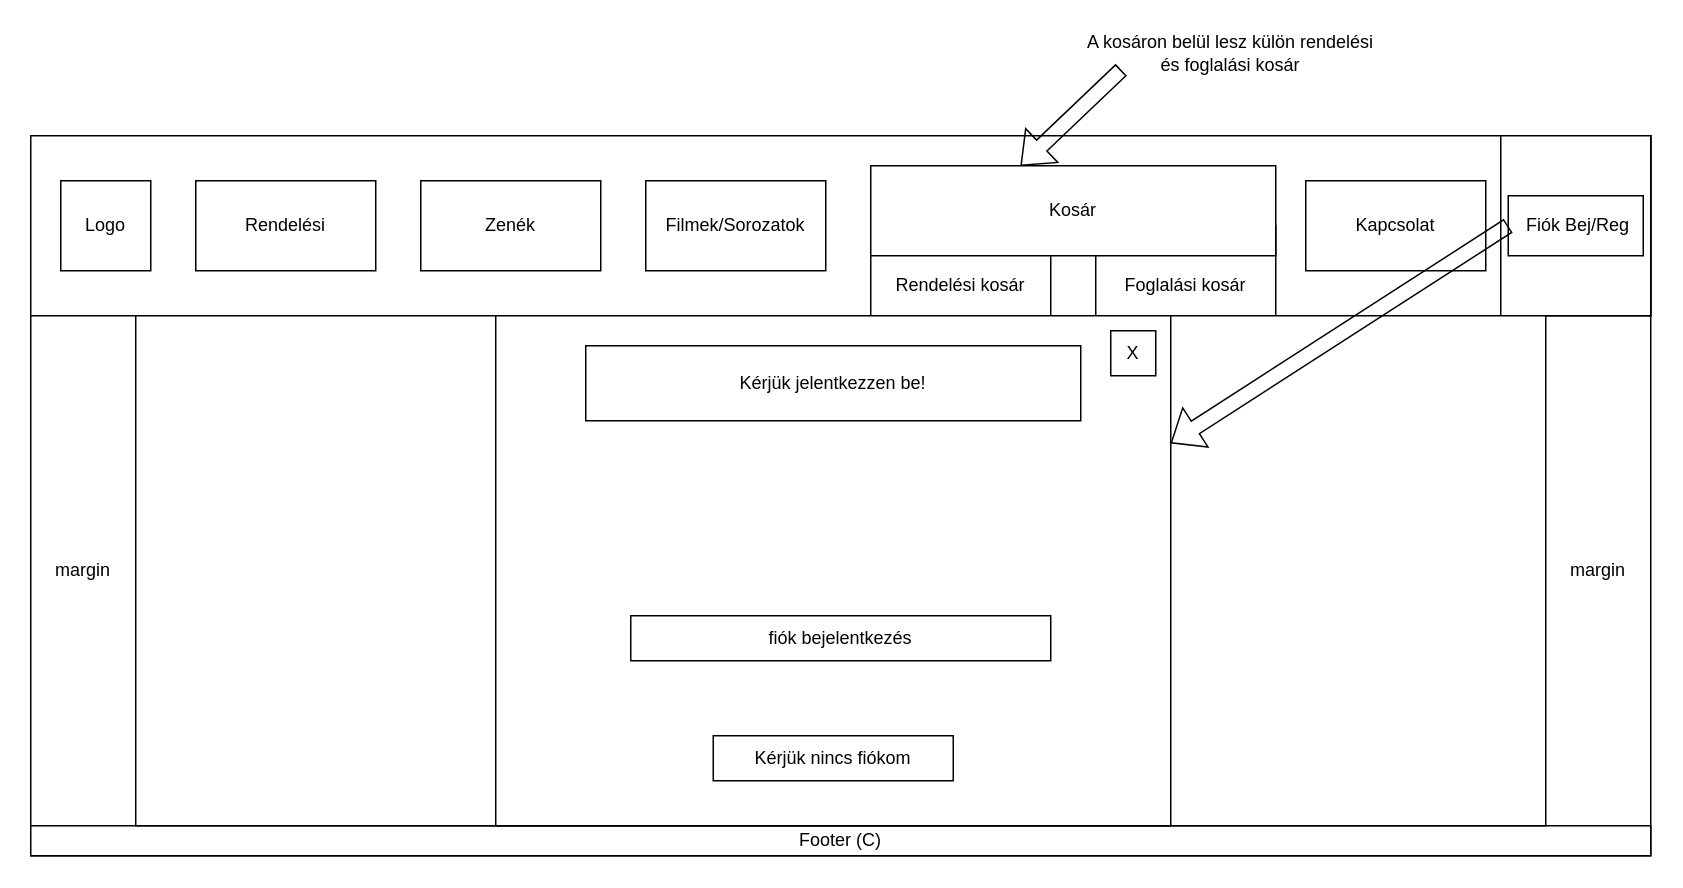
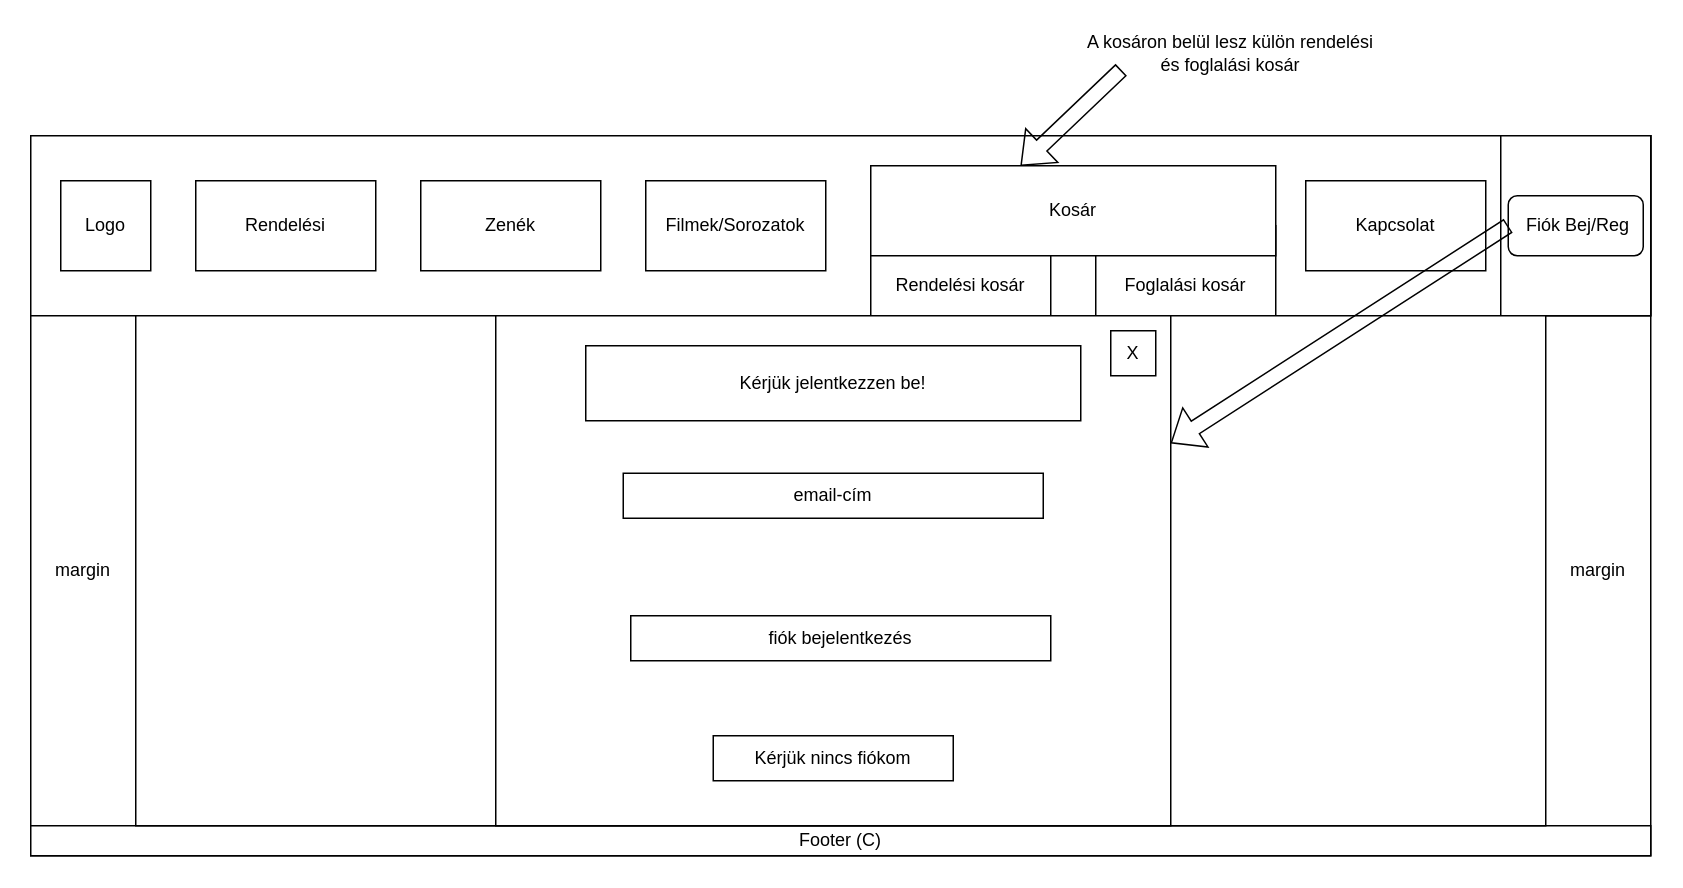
  <mxCell id="0" />
  <mxCell id="1" parent="0" />
  <mxCell id="2" value="" style="rounded=0;whiteSpace=wrap;html=1;" vertex="1" parent="1"><mxGeometry x="20" y="90" width="1080" height="480" as="geometry" /></mxCell>
  <mxCell id="3" value="" style="rounded=0;whiteSpace=wrap;html=1;" vertex="1" parent="1"><mxGeometry x="20" y="90" width="1080" height="120" as="geometry" /></mxCell>
  <mxCell id="4" style="edgeStyle=orthogonalEdgeStyle;rounded=0;orthogonalLoop=1;jettySize=auto;html=1;exitX=0.5;exitY=0;exitDx=0;exitDy=0;" edge="1" parent="1" source="5"><mxGeometry relative="1" as="geometry"><mxPoint x="560" y="550" as="targetPoint" /></mxGeometry></mxCell>
  <mxCell id="5" value="" style="rounded=0;whiteSpace=wrap;html=1;" vertex="1" parent="1"><mxGeometry x="20" y="550" width="1080" height="20" as="geometry" /></mxCell>
  <mxCell id="6" value="" style="rounded=0;whiteSpace=wrap;html=1;" vertex="1" parent="1"><mxGeometry x="1000" y="90" width="100" height="120" as="geometry" /></mxCell>
  <mxCell id="7" value="" style="rounded=0;whiteSpace=wrap;html=1;" vertex="1" parent="1"><mxGeometry x="130" y="120" width="120" height="60" as="geometry" /></mxCell>
  <mxCell id="8" value="" style="rounded=0;whiteSpace=wrap;html=1;" vertex="1" parent="1"><mxGeometry x="730" y="150" width="120" height="60" as="geometry" /></mxCell>
  <mxCell id="9" value="" style="rounded=0;whiteSpace=wrap;html=1;" vertex="1" parent="1"><mxGeometry x="280" y="120" width="120" height="60" as="geometry" /></mxCell>
  <mxCell id="10" value="" style="rounded=0;whiteSpace=wrap;html=1;" vertex="1" parent="1"><mxGeometry x="580" y="150" width="120" height="60" as="geometry" /></mxCell>
  <mxCell id="11" value="" style="rounded=0;whiteSpace=wrap;html=1;" vertex="1" parent="1"><mxGeometry x="430" y="120" width="120" height="60" as="geometry" /></mxCell>
  <mxCell id="12" value="" style="rounded=0;whiteSpace=wrap;html=1;" vertex="1" parent="1"><mxGeometry x="90" y="210" width="940" height="340" as="geometry" /></mxCell>
  <mxCell id="13" value="Rendelési" style="text;html=1;align=center;verticalAlign=middle;whiteSpace=wrap;rounded=0;" vertex="1" parent="1"><mxGeometry x="130" y="120" width="120" height="60" as="geometry" /></mxCell>
  <mxCell id="14" value="" style="rounded=0;whiteSpace=wrap;html=1;" vertex="1" parent="1"><mxGeometry x="40" y="120" width="60" height="60" as="geometry" /></mxCell>
  <mxCell id="15" value="&lt;div&gt;Logo&lt;/div&gt;" style="text;html=1;align=center;verticalAlign=middle;whiteSpace=wrap;rounded=0;" vertex="1" parent="1"><mxGeometry x="40" y="120" width="60" height="60" as="geometry" /></mxCell>
  <mxCell id="16" value="Zenék" style="text;html=1;align=center;verticalAlign=middle;whiteSpace=wrap;rounded=0;" vertex="1" parent="1"><mxGeometry x="280" y="120" width="120" height="60" as="geometry" /></mxCell>
  <mxCell id="17" value="Filmek/Sorozatok" style="text;html=1;align=center;verticalAlign=middle;whiteSpace=wrap;rounded=0;" vertex="1" parent="1"><mxGeometry x="430" y="120" width="120" height="60" as="geometry" /></mxCell>
  <mxCell id="18" value="Rendelési kosár" style="text;html=1;align=center;verticalAlign=middle;whiteSpace=wrap;rounded=0;" vertex="1" parent="1"><mxGeometry x="580" y="160" width="120" height="60" as="geometry" /></mxCell>
  <mxCell id="19" value="Footer (C)" style="text;html=1;align=center;verticalAlign=middle;whiteSpace=wrap;rounded=0;" vertex="1" parent="1"><mxGeometry x="20" y="550" width="1080" height="20" as="geometry" /></mxCell>
  <mxCell id="20" value="margin" style="text;html=1;align=center;verticalAlign=middle;whiteSpace=wrap;rounded=0;" vertex="1" parent="1"><mxGeometry x="20" y="210" width="70" height="340" as="geometry" /></mxCell>
  <mxCell id="21" value="margin" style="text;html=1;align=center;verticalAlign=middle;whiteSpace=wrap;rounded=0;" vertex="1" parent="1"><mxGeometry x="1030" y="210" width="70" height="340" as="geometry" /></mxCell>
  <mxCell id="22" value="" style="rounded=0;whiteSpace=wrap;html=1;" vertex="1" parent="1"><mxGeometry x="330" y="210" width="450" height="340" as="geometry" /></mxCell>
  <mxCell id="23" value="Kérjük jelentkezzen be!" style="rounded=0;whiteSpace=wrap;html=1;" vertex="1" parent="1"><mxGeometry x="390" y="230" width="330" height="50" as="geometry" /></mxCell>
  <mxCell id="24" value="" style="rounded=0;whiteSpace=wrap;html=1;" vertex="1" parent="1"><mxGeometry x="740" y="220" width="30" height="30" as="geometry" /></mxCell>
  <mxCell id="25" value="X" style="text;html=1;align=center;verticalAlign=middle;whiteSpace=wrap;rounded=0;" vertex="1" parent="1"><mxGeometry x="740" y="220" width="30" height="30" as="geometry" /></mxCell>
- <mxCell id="26" value="&amp;nbsp;Fiók Bej/Reg" style="rounded=0;whiteSpace=wrap;html=1;" vertex="1" parent="1"><mxGeometry x="1005" y="130" width="90" height="40" as="geometry" /></mxCell>
+ <mxCell id="26" value="&amp;nbsp;Fiók Bej/Reg" style="whiteSpace=wrap;html=1;rounded=1;" vertex="1" parent="1"><mxGeometry x="1005" y="130" width="90" height="40" as="geometry" /></mxCell>
  <mxCell id="27" value="" style="rounded=0;whiteSpace=wrap;html=1;" vertex="1" parent="1"><mxGeometry x="870" y="120" width="120" height="60" as="geometry" /></mxCell>
  <mxCell id="28" value="" style="endArrow=classic;html=1;rounded=0;exitX=0;exitY=0.5;exitDx=0;exitDy=0;entryX=1;entryY=0.25;entryDx=0;entryDy=0;shape=flexArrow;" edge="1" parent="1" source="26" target="22"><mxGeometry width="50" height="50" relative="1" as="geometry"><mxPoint x="1029" y="178.98" as="sourcePoint" /><mxPoint x="950" y="250" as="targetPoint" /></mxGeometry></mxCell>
  <mxCell id="29" value="Kapcsolat" style="text;html=1;align=center;verticalAlign=middle;whiteSpace=wrap;rounded=0;" vertex="1" parent="1"><mxGeometry x="870" y="120" width="120" height="60" as="geometry" /></mxCell>
  <mxCell id="30" value="Foglalási kosár" style="text;html=1;align=center;verticalAlign=middle;whiteSpace=wrap;rounded=0;" vertex="1" parent="1"><mxGeometry x="730" y="160" width="120" height="60" as="geometry" /></mxCell>
+ <mxCell id="31" value="email-cím" style="rounded=0;whiteSpace=wrap;html=1;" vertex="1" parent="1"><mxGeometry x="415" y="315" width="280" height="30" as="geometry" /></mxCell>
  <mxCell id="32" value="fiók bejelentkezés" style="rounded=0;whiteSpace=wrap;html=1;" vertex="1" parent="1"><mxGeometry x="420" y="410" width="280" height="30" as="geometry" /></mxCell>
  <mxCell id="33" value="Kérjük nincs fiókom" style="rounded=0;whiteSpace=wrap;html=1;" vertex="1" parent="1"><mxGeometry x="475" y="490" width="160" height="30" as="geometry" /></mxCell>
  <mxCell id="34" value="Kosár" style="rounded=0;whiteSpace=wrap;html=1;" vertex="1" parent="1"><mxGeometry x="580" y="110" width="270" height="60" as="geometry" /></mxCell>
  <mxCell id="35" value="A kosáron belül lesz külön rendelési és foglalási kosár" style="text;html=1;align=center;verticalAlign=middle;whiteSpace=wrap;rounded=0;" vertex="1" parent="1"><mxGeometry x="720" y="20" width="200" height="30" as="geometry" /></mxCell>
  <mxCell id="36" value="" style="endArrow=classic;html=1;rounded=0;entryX=0.37;entryY=0;entryDx=0;entryDy=0;shape=flexArrow;entryPerimeter=0;exitX=0.135;exitY=0.867;exitDx=0;exitDy=0;exitPerimeter=0;" edge="1" parent="1" source="35" target="34"><mxGeometry width="50" height="50" relative="1" as="geometry"><mxPoint x="600" y="70" as="sourcePoint" /><mxPoint x="480" y="150" as="targetPoint" /></mxGeometry></mxCell>
